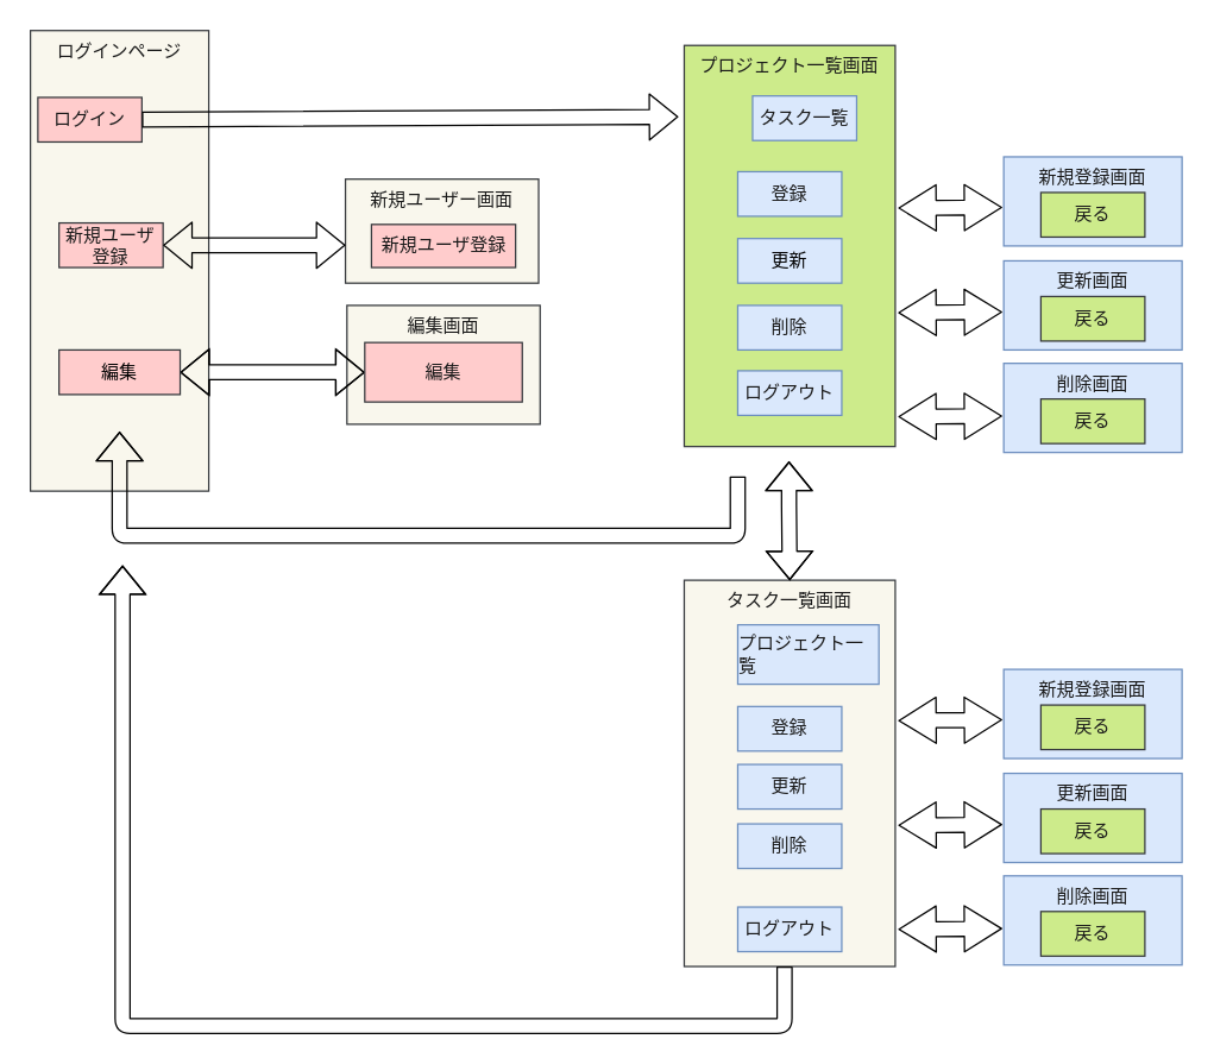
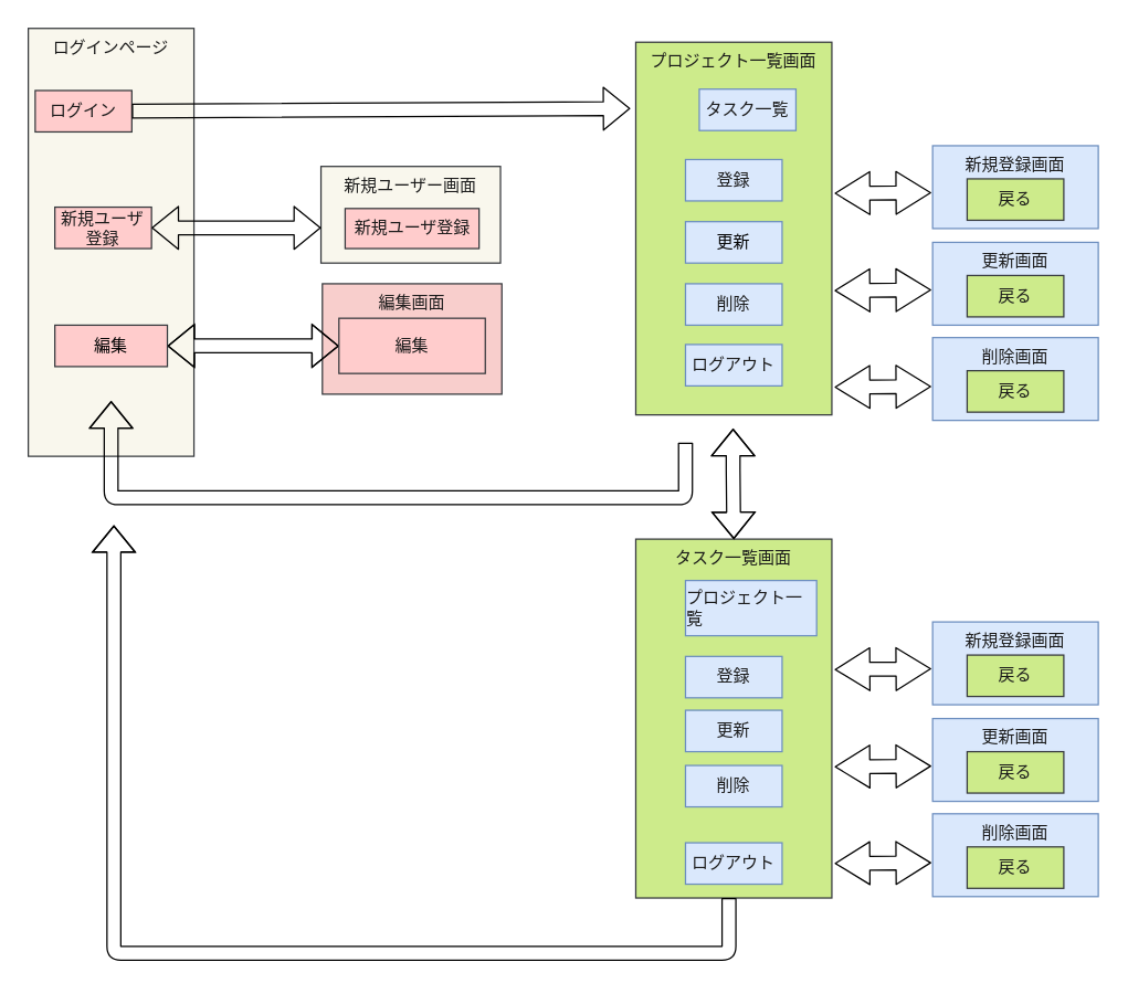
  <mxCell id="0" />
  <mxCell id="1" parent="0" />
- <mxCell id="2" value="&lt;font color=&quot;#1a1a1a&quot;&gt;編集画面&lt;/font&gt;" style="whiteSpace=wrap;html=1;labelBackgroundColor=none;fontSize=12;fillColor=#f9f7ed;strokeColor=#36393d;verticalAlign=top;" parent="1" vertex="1"><mxGeometry x="233" y="205" width="130" height="80" as="geometry" /></mxCell>
+ <mxCell id="2" value="&lt;font color=&quot;#1a1a1a&quot;&gt;編集画面&lt;/font&gt;" style="whiteSpace=wrap;html=1;labelBackgroundColor=none;fontSize=12;fillColor=#f8cecc;strokeColor=#36393d;verticalAlign=top;" parent="1" vertex="1"><mxGeometry x="233" y="205" width="130" height="80" as="geometry" /></mxCell>
  <mxCell id="3" value="&lt;font color=&quot;#1a1a1a&quot;&gt;新規ユーザー画面&lt;/font&gt;" style="whiteSpace=wrap;html=1;labelBackgroundColor=none;fontSize=12;fillColor=#f9f7ed;strokeColor=#36393d;verticalAlign=top;" parent="1" vertex="1"><mxGeometry x="232" y="120" width="130" height="70" as="geometry" /></mxCell>
- <mxCell id="4" value="&lt;font color=&quot;#1a1a1a&quot;&gt;タスク一覧画面&lt;br&gt;&lt;/font&gt;" style="whiteSpace=wrap;html=1;fillColor=#f9f7ed;strokeColor=#36393d;verticalAlign=top;" parent="1" vertex="1"><mxGeometry x="460" y="390" width="142" height="260" as="geometry" /></mxCell>
+ <mxCell id="4" value="&lt;font color=&quot;#1a1a1a&quot;&gt;タスク一覧画面&lt;br&gt;&lt;/font&gt;" style="whiteSpace=wrap;html=1;fillColor=#cdeb8b;strokeColor=#36393d;verticalAlign=top;" parent="1" vertex="1"><mxGeometry x="460" y="390" width="142" height="260" as="geometry" /></mxCell>
  <mxCell id="5" value="&lt;font color=&quot;#1a1a1a&quot;&gt;ログインページ&lt;/font&gt;" style="whiteSpace=wrap;html=1;labelBackgroundColor=none;fontSize=12;fillColor=#f9f7ed;strokeColor=#36393d;verticalAlign=top;" parent="1" vertex="1"><mxGeometry x="20" y="20" width="120" height="310" as="geometry" /></mxCell>
  <mxCell id="6" value="&lt;font color=&quot;#1a1a1a&quot; style=&quot;font-size: 12px;&quot;&gt;新規ユーザ&lt;br&gt;登録&lt;/font&gt;" style="whiteSpace=wrap;html=1;fillColor=#ffcccc;strokeColor=#36393d;fontSize=11;" parent="1" vertex="1"><mxGeometry x="39.25" y="149.5" width="70" height="30" as="geometry" /></mxCell>
  <mxCell id="7" style="edgeStyle=elbowEdgeStyle;shape=flexArrow;html=1;elbow=vertical;" parent="1" edge="1"><mxGeometry relative="1" as="geometry"><mxPoint x="80" y="290" as="targetPoint" /><mxPoint x="496" y="320" as="sourcePoint" /><Array as="points"><mxPoint x="312" y="360" /><mxPoint x="256" y="360" /></Array></mxGeometry></mxCell>
  <mxCell id="8" style="edgeStyle=none;shape=flexArrow;html=1;startArrow=block;entryX=0.5;entryY=0;entryDx=0;entryDy=0;" parent="1" target="4" edge="1"><mxGeometry relative="1" as="geometry"><mxPoint x="530.5" y="310" as="sourcePoint" /><mxPoint x="530.5" y="370" as="targetPoint" /><Array as="points"><mxPoint x="530.5" y="340" /></Array></mxGeometry></mxCell>
  <mxCell id="9" value="&lt;font color=&quot;#1a1a1a&quot;&gt;プロジェクト一覧画面&lt;br&gt;&lt;/font&gt;" style="whiteSpace=wrap;html=1;fillColor=#cdeb8b;strokeColor=#36393d;verticalAlign=top;" parent="1" vertex="1"><mxGeometry x="460" y="30" width="142" height="270" as="geometry" /></mxCell>
  <mxCell id="10" value="&lt;span style=&quot;font-family: &amp;quot;Noto Sans JP&amp;quot;, &amp;quot;ヒラギノ角ゴ Pro W3&amp;quot;, &amp;quot;Hiragino Kaku Gothic Pro&amp;quot;, メイリオ, Meiryo, YuGothic, 游ゴシック, &amp;quot;ＭＳ Ｐゴシック&amp;quot;, &amp;quot;MS PGothic&amp;quot;, arial, sans-serif; text-align: left;&quot;&gt;&lt;font style=&quot;font-size: 12px;&quot; color=&quot;#1a1a1a&quot;&gt;登録&lt;/font&gt;&lt;/span&gt;" style="whiteSpace=wrap;html=1;fillColor=#dae8fc;strokeColor=#6c8ebf;" parent="1" vertex="1"><mxGeometry x="496" y="115" width="70" height="30" as="geometry" /></mxCell>
  <mxCell id="11" value="更新" style="whiteSpace=wrap;html=1;fillColor=#dae8fc;strokeColor=#6c8ebf;flipV=1;flipH=1;" parent="1" vertex="1"><mxGeometry x="496" y="160" width="70" height="30" as="geometry" /></mxCell>
  <mxCell id="12" value="&lt;span style=&quot;font-family: &amp;quot;Noto Sans JP&amp;quot;, &amp;quot;ヒラギノ角ゴ Pro W3&amp;quot;, &amp;quot;Hiragino Kaku Gothic Pro&amp;quot;, メイリオ, Meiryo, YuGothic, 游ゴシック, &amp;quot;ＭＳ Ｐゴシック&amp;quot;, &amp;quot;MS PGothic&amp;quot;, arial, sans-serif; text-align: left;&quot;&gt;&lt;font style=&quot;font-size: 12px;&quot; color=&quot;#1a1a1a&quot;&gt;削除&lt;/font&gt;&lt;/span&gt;" style="whiteSpace=wrap;html=1;fillColor=#dae8fc;strokeColor=#6c8ebf;flipV=1;flipH=1;" parent="1" vertex="1"><mxGeometry x="496" y="205" width="70" height="30" as="geometry" /></mxCell>
  <mxCell id="13" value="&lt;span style=&quot;font-family: &amp;quot;Noto Sans JP&amp;quot;, &amp;quot;ヒラギノ角ゴ Pro W3&amp;quot;, &amp;quot;Hiragino Kaku Gothic Pro&amp;quot;, メイリオ, Meiryo, YuGothic, 游ゴシック, &amp;quot;ＭＳ Ｐゴシック&amp;quot;, &amp;quot;MS PGothic&amp;quot;, arial, sans-serif; text-align: left;&quot;&gt;&lt;font style=&quot;font-size: 12px;&quot; color=&quot;#1a1a1a&quot;&gt;新規登録画面&lt;/font&gt;&lt;/span&gt;" style="whiteSpace=wrap;html=1;fillColor=#dae8fc;strokeColor=#6c8ebf;verticalAlign=top;" parent="1" vertex="1"><mxGeometry x="675" y="105" width="120" height="60" as="geometry" /></mxCell>
  <mxCell id="14" value="&lt;span style=&quot;font-family: &amp;quot;Noto Sans JP&amp;quot;, &amp;quot;ヒラギノ角ゴ Pro W3&amp;quot;, &amp;quot;Hiragino Kaku Gothic Pro&amp;quot;, メイリオ, Meiryo, YuGothic, 游ゴシック, &amp;quot;ＭＳ Ｐゴシック&amp;quot;, &amp;quot;MS PGothic&amp;quot;, arial, sans-serif; text-align: left;&quot;&gt;&lt;font style=&quot;font-size: 12px;&quot; color=&quot;#1a1a1a&quot;&gt;更新画面&lt;/font&gt;&lt;/span&gt;" style="whiteSpace=wrap;html=1;fillColor=#dae8fc;strokeColor=#6c8ebf;verticalAlign=top;" parent="1" vertex="1"><mxGeometry x="675" y="175" width="120" height="60" as="geometry" /></mxCell>
  <mxCell id="15" value="&lt;span style=&quot;font-family: &amp;quot;Noto Sans JP&amp;quot;, &amp;quot;ヒラギノ角ゴ Pro W3&amp;quot;, &amp;quot;Hiragino Kaku Gothic Pro&amp;quot;, メイリオ, Meiryo, YuGothic, 游ゴシック, &amp;quot;ＭＳ Ｐゴシック&amp;quot;, &amp;quot;MS PGothic&amp;quot;, arial, sans-serif; text-align: left;&quot;&gt;&lt;font style=&quot;font-size: 12px;&quot; color=&quot;#1a1a1a&quot;&gt;削除画面&lt;/font&gt;&lt;/span&gt;" style="whiteSpace=wrap;html=1;fillColor=#dae8fc;strokeColor=#6c8ebf;verticalAlign=top;" parent="1" vertex="1"><mxGeometry x="675" y="244" width="120" height="60" as="geometry" /></mxCell>
  <mxCell id="16" value="&lt;font color=&quot;#1a1a1a&quot;&gt;ログイン&lt;/font&gt;" style="whiteSpace=wrap;html=1;fillColor=#ffcccc;strokeColor=#36393d;" parent="1" vertex="1"><mxGeometry x="25" y="65" width="70" height="30" as="geometry" /></mxCell>
  <mxCell id="17" value="&lt;span style=&quot;color: rgb(26, 26, 26);&quot;&gt;&lt;font style=&quot;font-size: 12px;&quot;&gt;新規ユーザ登録&lt;/font&gt;&lt;/span&gt;" style="whiteSpace=wrap;html=1;fillColor=#ffcccc;strokeColor=#36393d;" parent="1" vertex="1"><mxGeometry x="249.5" y="150.5" width="97" height="29" as="geometry" /></mxCell>
  <mxCell id="18" value="" style="edgeStyle=none;orthogonalLoop=1;jettySize=auto;html=1;fontSize=12;fontColor=#1A1A1A;shape=flexArrow;exitX=1;exitY=0.5;exitDx=0;exitDy=0;startArrow=block;startFill=0;" parent="1" source="6" edge="1"><mxGeometry width="100" relative="1" as="geometry"><mxPoint x="152" y="164.5" as="sourcePoint" /><mxPoint x="232" y="164.5" as="targetPoint" /><Array as="points" /></mxGeometry></mxCell>
  <mxCell id="19" value="&lt;span style=&quot;font-family: &amp;quot;Noto Sans JP&amp;quot;, &amp;quot;ヒラギノ角ゴ Pro W3&amp;quot;, &amp;quot;Hiragino Kaku Gothic Pro&amp;quot;, メイリオ, Meiryo, YuGothic, 游ゴシック, &amp;quot;ＭＳ Ｐゴシック&amp;quot;, &amp;quot;MS PGothic&amp;quot;, arial, sans-serif; text-align: left;&quot;&gt;&lt;font style=&quot;font-size: 12px;&quot; color=&quot;#1a1a1a&quot;&gt;戻る&lt;/font&gt;&lt;/span&gt;" style="whiteSpace=wrap;html=1;fillColor=#cdeb8b;strokeColor=#36393d;" parent="1" vertex="1"><mxGeometry x="700" y="129" width="70" height="30" as="geometry" /></mxCell>
  <mxCell id="20" value="&lt;span style=&quot;font-family: &amp;quot;Noto Sans JP&amp;quot;, &amp;quot;ヒラギノ角ゴ Pro W3&amp;quot;, &amp;quot;Hiragino Kaku Gothic Pro&amp;quot;, メイリオ, Meiryo, YuGothic, 游ゴシック, &amp;quot;ＭＳ Ｐゴシック&amp;quot;, &amp;quot;MS PGothic&amp;quot;, arial, sans-serif; text-align: left;&quot;&gt;&lt;font style=&quot;font-size: 12px;&quot; color=&quot;#1a1a1a&quot;&gt;戻る&lt;/font&gt;&lt;/span&gt;" style="whiteSpace=wrap;html=1;fillColor=#cdeb8b;strokeColor=#36393d;" parent="1" vertex="1"><mxGeometry x="700" y="199" width="70" height="30" as="geometry" /></mxCell>
  <mxCell id="21" value="&lt;span style=&quot;font-family: &amp;quot;Noto Sans JP&amp;quot;, &amp;quot;ヒラギノ角ゴ Pro W3&amp;quot;, &amp;quot;Hiragino Kaku Gothic Pro&amp;quot;, メイリオ, Meiryo, YuGothic, 游ゴシック, &amp;quot;ＭＳ Ｐゴシック&amp;quot;, &amp;quot;MS PGothic&amp;quot;, arial, sans-serif; text-align: left;&quot;&gt;&lt;font style=&quot;font-size: 12px;&quot; color=&quot;#1a1a1a&quot;&gt;戻る&lt;/font&gt;&lt;/span&gt;" style="whiteSpace=wrap;html=1;fillColor=#cdeb8b;strokeColor=#36393d;" parent="1" vertex="1"><mxGeometry x="700" y="268" width="70" height="30" as="geometry" /></mxCell>
  <mxCell id="22" value="&lt;span style=&quot;font-family: &amp;quot;Noto Sans JP&amp;quot;, &amp;quot;ヒラギノ角ゴ Pro W3&amp;quot;, &amp;quot;Hiragino Kaku Gothic Pro&amp;quot;, メイリオ, Meiryo, YuGothic, 游ゴシック, &amp;quot;ＭＳ Ｐゴシック&amp;quot;, &amp;quot;MS PGothic&amp;quot;, arial, sans-serif; text-align: left;&quot;&gt;&lt;font style=&quot;font-size: 12px;&quot; color=&quot;#1a1a1a&quot;&gt;ログアウト&lt;/font&gt;&lt;/span&gt;" style="whiteSpace=wrap;html=1;fillColor=#dae8fc;strokeColor=#6c8ebf;" parent="1" vertex="1"><mxGeometry x="496" y="249" width="70" height="30" as="geometry" /></mxCell>
  <mxCell id="23" value="" style="edgeStyle=none;orthogonalLoop=1;jettySize=auto;html=1;fontSize=12;fontColor=#1A1A1A;shape=flexArrow;exitX=1;exitY=0.5;exitDx=0;exitDy=0;entryX=0;entryY=0.5;entryDx=0;entryDy=0;startArrow=block;startFill=0;" parent="1" source="42" target="40" edge="1"><mxGeometry width="100" relative="1" as="geometry"><mxPoint x="140" y="249" as="sourcePoint" /><mxPoint x="220" y="249" as="targetPoint" /><Array as="points"><mxPoint x="182" y="250" /></Array></mxGeometry></mxCell>
  <mxCell id="24" value="" style="edgeStyle=none;orthogonalLoop=1;jettySize=auto;html=1;endArrow=classic;startArrow=classic;endSize=8;startSize=8;fontSize=12;fontColor=#1A1A1A;shape=flexArrow;" parent="1" edge="1"><mxGeometry width="100" relative="1" as="geometry"><mxPoint x="604" y="139.47" as="sourcePoint" /><mxPoint x="674" y="139" as="targetPoint" /><Array as="points" /></mxGeometry></mxCell>
  <mxCell id="25" value="" style="edgeStyle=none;orthogonalLoop=1;jettySize=auto;html=1;endArrow=classic;startArrow=classic;endSize=8;startSize=8;fontSize=12;fontColor=#1A1A1A;shape=flexArrow;" parent="1" edge="1"><mxGeometry width="100" relative="1" as="geometry"><mxPoint x="604" y="209.94" as="sourcePoint" /><mxPoint x="674" y="209.47" as="targetPoint" /><Array as="points" /></mxGeometry></mxCell>
  <mxCell id="26" value="" style="edgeStyle=none;orthogonalLoop=1;jettySize=auto;html=1;endArrow=classic;startArrow=classic;endSize=8;startSize=8;fontSize=12;fontColor=#1A1A1A;shape=flexArrow;" parent="1" edge="1"><mxGeometry width="100" relative="1" as="geometry"><mxPoint x="604" y="279.94" as="sourcePoint" /><mxPoint x="674" y="279.47" as="targetPoint" /><Array as="points" /></mxGeometry></mxCell>
  <mxCell id="27" value="&lt;span style=&quot;font-family: &amp;quot;Noto Sans JP&amp;quot;, &amp;quot;ヒラギノ角ゴ Pro W3&amp;quot;, &amp;quot;Hiragino Kaku Gothic Pro&amp;quot;, メイリオ, Meiryo, YuGothic, 游ゴシック, &amp;quot;ＭＳ Ｐゴシック&amp;quot;, &amp;quot;MS PGothic&amp;quot;, arial, sans-serif; text-align: left;&quot;&gt;&lt;font style=&quot;font-size: 12px;&quot; color=&quot;#1a1a1a&quot;&gt;登録&lt;/font&gt;&lt;/span&gt;" style="whiteSpace=wrap;html=1;fillColor=#dae8fc;strokeColor=#6c8ebf;" parent="1" vertex="1"><mxGeometry x="496" y="475" width="70" height="30" as="geometry" /></mxCell>
  <mxCell id="28" value="&lt;div style=&quot;text-align: left;&quot;&gt;&lt;span style=&quot;background-color: transparent;&quot;&gt;&lt;font face=&quot;Noto Sans JP, ヒラギノ角ゴ Pro W3, Hiragino Kaku Gothic Pro, メイリオ, Meiryo, YuGothic, 游ゴシック, ＭＳ Ｐゴシック, MS PGothic, arial, sans-serif&quot; color=&quot;#1a1a1a&quot;&gt;更新&lt;/font&gt;&lt;/span&gt;&lt;/div&gt;" style="whiteSpace=wrap;html=1;fillColor=#dae8fc;strokeColor=#6c8ebf;flipV=1;flipH=1;" parent="1" vertex="1"><mxGeometry x="496" y="514" width="70" height="30" as="geometry" /></mxCell>
  <mxCell id="29" value="&lt;span style=&quot;font-family: &amp;quot;Noto Sans JP&amp;quot;, &amp;quot;ヒラギノ角ゴ Pro W3&amp;quot;, &amp;quot;Hiragino Kaku Gothic Pro&amp;quot;, メイリオ, Meiryo, YuGothic, 游ゴシック, &amp;quot;ＭＳ Ｐゴシック&amp;quot;, &amp;quot;MS PGothic&amp;quot;, arial, sans-serif; text-align: left;&quot;&gt;&lt;font style=&quot;font-size: 12px;&quot; color=&quot;#1a1a1a&quot;&gt;削除&lt;/font&gt;&lt;/span&gt;" style="whiteSpace=wrap;html=1;fillColor=#dae8fc;strokeColor=#6c8ebf;flipV=1;flipH=1;" parent="1" vertex="1"><mxGeometry x="496" y="554" width="70" height="30" as="geometry" /></mxCell>
  <mxCell id="30" value="&lt;span style=&quot;font-family: &amp;quot;Noto Sans JP&amp;quot;, &amp;quot;ヒラギノ角ゴ Pro W3&amp;quot;, &amp;quot;Hiragino Kaku Gothic Pro&amp;quot;, メイリオ, Meiryo, YuGothic, 游ゴシック, &amp;quot;ＭＳ Ｐゴシック&amp;quot;, &amp;quot;MS PGothic&amp;quot;, arial, sans-serif; text-align: left;&quot;&gt;&lt;font style=&quot;font-size: 12px;&quot; color=&quot;#1a1a1a&quot;&gt;新規登録画面&lt;/font&gt;&lt;/span&gt;" style="whiteSpace=wrap;html=1;fillColor=#dae8fc;strokeColor=#6c8ebf;verticalAlign=top;" parent="1" vertex="1"><mxGeometry x="675" y="450" width="120" height="60" as="geometry" /></mxCell>
  <mxCell id="31" value="&lt;span style=&quot;font-family: &amp;quot;Noto Sans JP&amp;quot;, &amp;quot;ヒラギノ角ゴ Pro W3&amp;quot;, &amp;quot;Hiragino Kaku Gothic Pro&amp;quot;, メイリオ, Meiryo, YuGothic, 游ゴシック, &amp;quot;ＭＳ Ｐゴシック&amp;quot;, &amp;quot;MS PGothic&amp;quot;, arial, sans-serif; text-align: left;&quot;&gt;&lt;font style=&quot;font-size: 12px;&quot; color=&quot;#1a1a1a&quot;&gt;更新画面&lt;/font&gt;&lt;/span&gt;" style="whiteSpace=wrap;html=1;fillColor=#dae8fc;strokeColor=#6c8ebf;verticalAlign=top;" parent="1" vertex="1"><mxGeometry x="675" y="520" width="120" height="60" as="geometry" /></mxCell>
  <mxCell id="32" value="&lt;span style=&quot;font-family: &amp;quot;Noto Sans JP&amp;quot;, &amp;quot;ヒラギノ角ゴ Pro W3&amp;quot;, &amp;quot;Hiragino Kaku Gothic Pro&amp;quot;, メイリオ, Meiryo, YuGothic, 游ゴシック, &amp;quot;ＭＳ Ｐゴシック&amp;quot;, &amp;quot;MS PGothic&amp;quot;, arial, sans-serif; text-align: left;&quot;&gt;&lt;font style=&quot;font-size: 12px;&quot; color=&quot;#1a1a1a&quot;&gt;削除画面&lt;/font&gt;&lt;/span&gt;" style="whiteSpace=wrap;html=1;fillColor=#dae8fc;strokeColor=#6c8ebf;verticalAlign=top;" parent="1" vertex="1"><mxGeometry x="675" y="589" width="120" height="60" as="geometry" /></mxCell>
  <mxCell id="33" value="&lt;span style=&quot;font-family: &amp;quot;Noto Sans JP&amp;quot;, &amp;quot;ヒラギノ角ゴ Pro W3&amp;quot;, &amp;quot;Hiragino Kaku Gothic Pro&amp;quot;, メイリオ, Meiryo, YuGothic, 游ゴシック, &amp;quot;ＭＳ Ｐゴシック&amp;quot;, &amp;quot;MS PGothic&amp;quot;, arial, sans-serif; text-align: left;&quot;&gt;&lt;font style=&quot;font-size: 12px;&quot; color=&quot;#1a1a1a&quot;&gt;戻る&lt;/font&gt;&lt;/span&gt;" style="whiteSpace=wrap;html=1;fillColor=#cdeb8b;strokeColor=#36393d;" parent="1" vertex="1"><mxGeometry x="700" y="474" width="70" height="30" as="geometry" /></mxCell>
  <mxCell id="34" value="&lt;span style=&quot;font-family: &amp;quot;Noto Sans JP&amp;quot;, &amp;quot;ヒラギノ角ゴ Pro W3&amp;quot;, &amp;quot;Hiragino Kaku Gothic Pro&amp;quot;, メイリオ, Meiryo, YuGothic, 游ゴシック, &amp;quot;ＭＳ Ｐゴシック&amp;quot;, &amp;quot;MS PGothic&amp;quot;, arial, sans-serif; text-align: left;&quot;&gt;&lt;font style=&quot;font-size: 12px;&quot; color=&quot;#1a1a1a&quot;&gt;戻る&lt;/font&gt;&lt;/span&gt;" style="whiteSpace=wrap;html=1;fillColor=#cdeb8b;strokeColor=#36393d;" parent="1" vertex="1"><mxGeometry x="700" y="544" width="70" height="30" as="geometry" /></mxCell>
  <mxCell id="35" value="&lt;span style=&quot;font-family: &amp;quot;Noto Sans JP&amp;quot;, &amp;quot;ヒラギノ角ゴ Pro W3&amp;quot;, &amp;quot;Hiragino Kaku Gothic Pro&amp;quot;, メイリオ, Meiryo, YuGothic, 游ゴシック, &amp;quot;ＭＳ Ｐゴシック&amp;quot;, &amp;quot;MS PGothic&amp;quot;, arial, sans-serif; text-align: left;&quot;&gt;&lt;font style=&quot;font-size: 12px;&quot; color=&quot;#1a1a1a&quot;&gt;戻る&lt;/font&gt;&lt;/span&gt;" style="whiteSpace=wrap;html=1;fillColor=#cdeb8b;strokeColor=#36393d;" parent="1" vertex="1"><mxGeometry x="700" y="613" width="70" height="30" as="geometry" /></mxCell>
  <mxCell id="36" value="" style="edgeStyle=none;orthogonalLoop=1;jettySize=auto;html=1;endArrow=classic;startArrow=classic;endSize=8;startSize=8;fontSize=12;fontColor=#1A1A1A;shape=flexArrow;" parent="1" edge="1"><mxGeometry width="100" relative="1" as="geometry"><mxPoint x="604" y="484.47" as="sourcePoint" /><mxPoint x="674" y="484" as="targetPoint" /><Array as="points" /></mxGeometry></mxCell>
  <mxCell id="37" value="" style="edgeStyle=none;orthogonalLoop=1;jettySize=auto;html=1;endArrow=classic;startArrow=classic;endSize=8;startSize=8;fontSize=12;fontColor=#1A1A1A;shape=flexArrow;" parent="1" edge="1"><mxGeometry width="100" relative="1" as="geometry"><mxPoint x="604" y="554.94" as="sourcePoint" /><mxPoint x="674" y="554.47" as="targetPoint" /><Array as="points" /></mxGeometry></mxCell>
  <mxCell id="38" value="" style="edgeStyle=none;orthogonalLoop=1;jettySize=auto;html=1;endArrow=classic;startArrow=classic;endSize=8;startSize=8;fontSize=12;fontColor=#1A1A1A;shape=flexArrow;" parent="1" edge="1"><mxGeometry width="100" relative="1" as="geometry"><mxPoint x="604" y="624.94" as="sourcePoint" /><mxPoint x="674" y="624.47" as="targetPoint" /><Array as="points" /></mxGeometry></mxCell>
  <mxCell id="39" value="&lt;span style=&quot;font-family: &amp;quot;Noto Sans JP&amp;quot;, &amp;quot;ヒラギノ角ゴ Pro W3&amp;quot;, &amp;quot;Hiragino Kaku Gothic Pro&amp;quot;, メイリオ, Meiryo, YuGothic, 游ゴシック, &amp;quot;ＭＳ Ｐゴシック&amp;quot;, &amp;quot;MS PGothic&amp;quot;, arial, sans-serif; text-align: left;&quot;&gt;&lt;font style=&quot;font-size: 12px;&quot; color=&quot;#1a1a1a&quot;&gt;ログアウト&lt;/font&gt;&lt;/span&gt;" style="whiteSpace=wrap;html=1;fillColor=#dae8fc;strokeColor=#6c8ebf;" parent="1" vertex="1"><mxGeometry x="496" y="610" width="70" height="30" as="geometry" /></mxCell>
  <mxCell id="40" value="&lt;font color=&quot;#1a1a1a&quot;&gt;編集&lt;/font&gt;" style="whiteSpace=wrap;html=1;fillColor=#ffcccc;strokeColor=#36393d;" parent="1" vertex="1"><mxGeometry x="245" y="230" width="106" height="40" as="geometry" /></mxCell>
  <mxCell id="41" style="edgeStyle=elbowEdgeStyle;shape=flexArrow;html=1;elbow=vertical;" parent="1" edge="1"><mxGeometry relative="1" as="geometry"><mxPoint x="82" y="380" as="targetPoint" /><mxPoint x="527.5" y="650" as="sourcePoint" /><Array as="points"><mxPoint x="343.5" y="690" /><mxPoint x="287.5" y="690" /></Array></mxGeometry></mxCell>
  <mxCell id="42" value="&lt;div&gt;編集&lt;/div&gt;" style="whiteSpace=wrap;html=1;fillColor=#ffcccc;strokeColor=#36393d;" parent="1" vertex="1"><mxGeometry x="39.25" y="235" width="81.5" height="30" as="geometry" /></mxCell>
  <mxCell id="43" style="edgeStyle=none;html=1;exitX=1;exitY=0.5;exitDx=0;exitDy=0;shape=flexArrow;entryX=-0.028;entryY=0.178;entryDx=0;entryDy=0;entryPerimeter=0;" parent="1" source="16" target="9" edge="1"><mxGeometry relative="1" as="geometry"><mxPoint x="452" y="90" as="targetPoint" /></mxGeometry></mxCell>
  <mxCell id="44" value="&lt;div style=&quot;text-align: left;&quot;&gt;&lt;span style=&quot;background-color: transparent;&quot;&gt;&lt;font face=&quot;Noto Sans JP, ヒラギノ角ゴ Pro W3, Hiragino Kaku Gothic Pro, メイリオ, Meiryo, YuGothic, 游ゴシック, ＭＳ Ｐゴシック, MS PGothic, arial, sans-serif&quot; color=&quot;#1a1a1a&quot;&gt;プロジェクト一覧&lt;/font&gt;&lt;/span&gt;&lt;/div&gt;" style="whiteSpace=wrap;html=1;fillColor=#dae8fc;strokeColor=#6c8ebf;" vertex="1" parent="1"><mxGeometry x="496" y="420" width="95" height="40" as="geometry" /></mxCell>
  <mxCell id="45" value="&lt;div style=&quot;text-align: left;&quot;&gt;&lt;span style=&quot;background-color: transparent;&quot;&gt;&lt;font face=&quot;Noto Sans JP, ヒラギノ角ゴ Pro W3, Hiragino Kaku Gothic Pro, メイリオ, Meiryo, YuGothic, 游ゴシック, ＭＳ Ｐゴシック, MS PGothic, arial, sans-serif&quot; color=&quot;#1a1a1a&quot;&gt;タスク一覧&lt;/font&gt;&lt;/span&gt;&lt;/div&gt;" style="whiteSpace=wrap;html=1;fillColor=#dae8fc;strokeColor=#6c8ebf;flipV=1;flipH=1;" vertex="1" parent="1"><mxGeometry x="506" y="64" width="70" height="30" as="geometry" /></mxCell>
